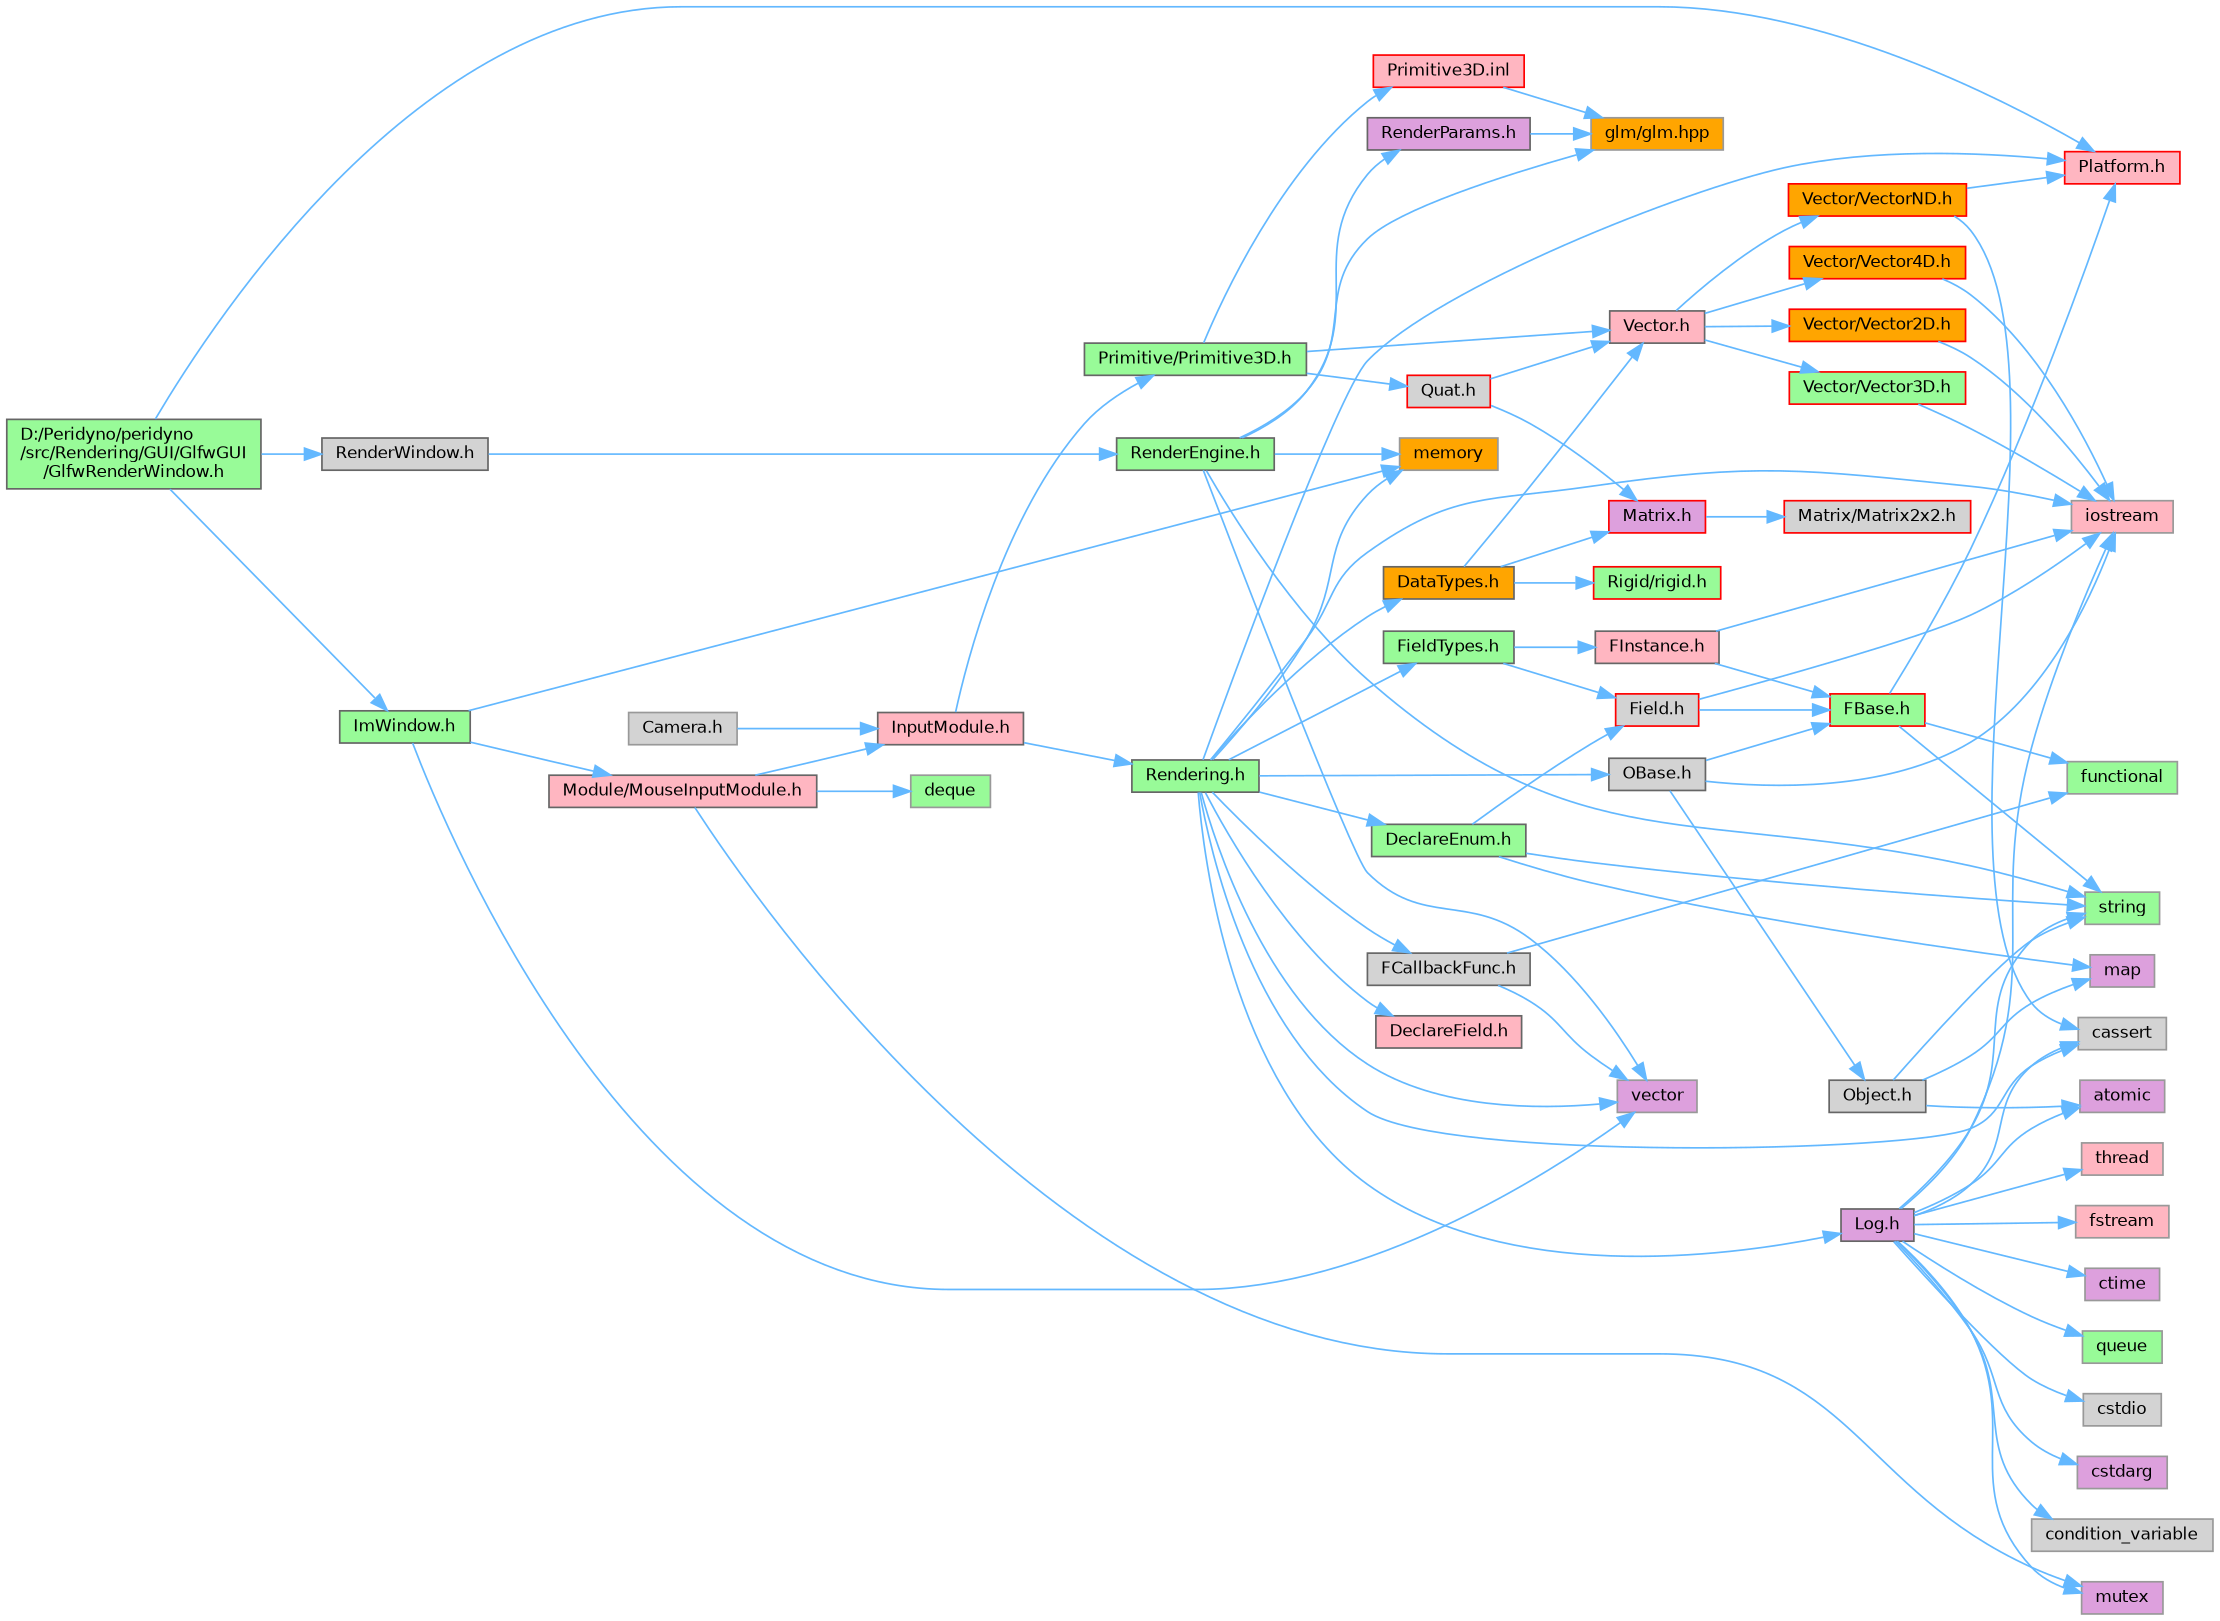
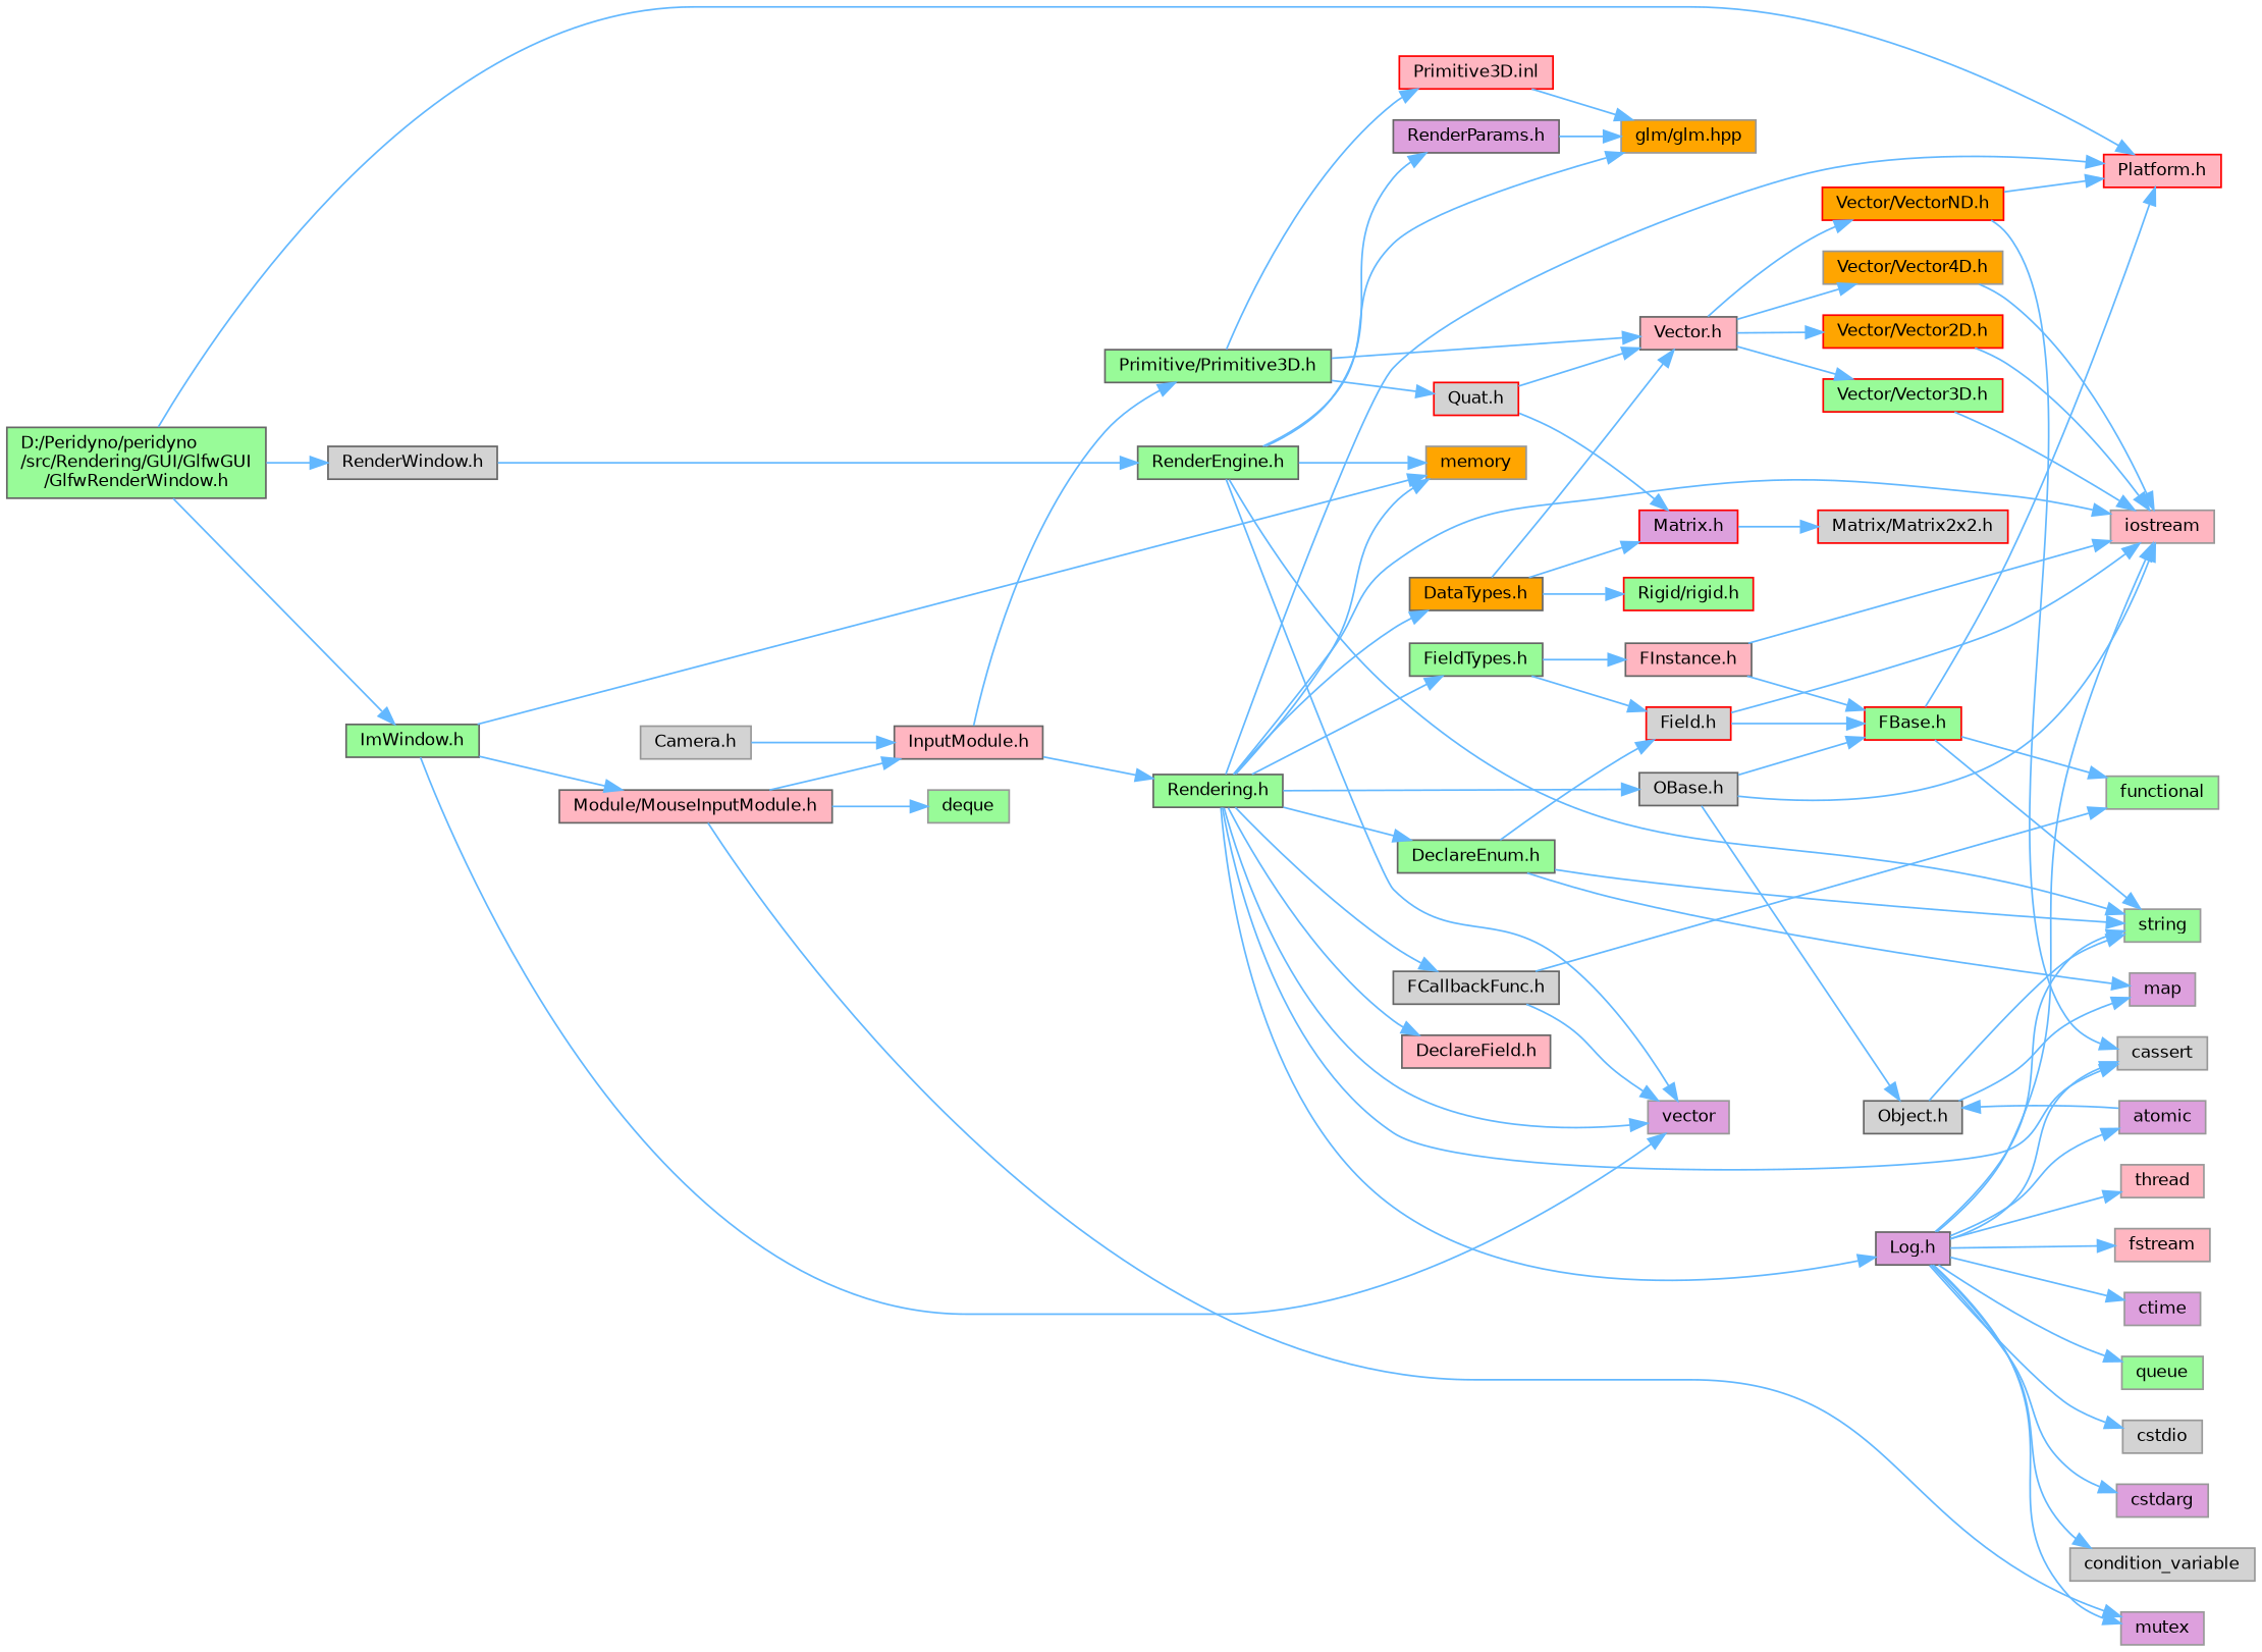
  digraph {
    rankdir=LR
    node [color=grey60 fillcolor=palegreen fontname=Helvetica fontsize=10 shape=box style=filled]
    edge [color=steelblue1 fontname=Helvetica fontsize=10 labelfontname=Helvetica labelfontsize=10 style=solid]
    n1 [color=gray40 fontcolor=black height=0.2 label="D:/Peridyno/peridyno\l/src/Rendering/GUI/GlfwGUI\l/GlfwRenderWindow.h" width=0.4]
    n2 [color=red fillcolor=lightpink height=0.2 label="Platform.h" width=0.4]
    n3 [color=grey40 height=0.2 label="ImWindow.h" width=0.4]
    n4 [color=grey40 fillcolor=lightgrey height=0.2 label="RenderWindow.h" width=0.4]
    n5 [fillcolor=plum height=0.2 label=vector width=0.4]
    n6 [fillcolor=orange height=0.2 label=memory width=0.4]
    n7 [color=grey40 fillcolor=lightpink height=0.2 label="Module/MouseInputModule.h" width=0.4]
    n8 [color=grey40 height=0.2 label="RenderEngine.h" width=0.4]
    n9 [color=grey40 fillcolor=lightpink height=0.2 label="InputModule.h" width=0.4]
    n10 [fillcolor=plum height=0.2 label=mutex width=0.4]
    n11 [height=0.2 label=deque width=0.4]
    n12 [color=grey40 height=0.2 label="Rendering.h" width=0.4]
    n13 [color=grey40 height=0.2 label="Primitive/Primitive3D.h" width=0.4]
    n14 [fillcolor=lightgrey height=0.2 label=cassert width=0.4]
    n15 [fillcolor=lightpink height=0.2 label=iostream width=0.4]
    n16 [color=grey40 fillcolor=lightgrey height=0.2 label="OBase.h" width=0.4]
    n17 [color=grey40 fillcolor=plum height=0.2 label="Log.h" width=0.4]
    n18 [color=grey40 fillcolor=orange height=0.2 label="DataTypes.h" width=0.4]
    n19 [color=grey40 height=0.2 label="DeclareEnum.h" width=0.4]
    n20 [color=grey40 fillcolor=lightpink height=0.2 label="DeclareField.h" width=0.4]
    n21 [color=grey40 fillcolor=lightgrey height=0.2 label="FCallbackFunc.h" width=0.4]
    n22 [color=grey40 height=0.2 label="FieldTypes.h" width=0.4]
    n23 [fillcolor=lightgrey height=0.2 label="Camera.h" width=0.4]
    n24 [color=grey40 fillcolor=lightpink height=0.2 label="Vector.h" width=0.4]
    n25 [color=red fillcolor=lightgrey height=0.2 label="Quat.h" width=0.4]
    n26 [color=red fillcolor=lightpink height=0.2 label="Primitive3D.inl" width=0.4]
    n27 [color=red height=0.2 label="FBase.h" width=0.4]
    n28 [color=grey40 fillcolor=lightgrey height=0.2 label="Object.h" width=0.4]
    n29 [height=0.2 label=string width=0.4]
    n30 [fillcolor=plum height=0.2 label=atomic width=0.4]
    n31 [fillcolor=lightpink height=0.2 label=thread width=0.4]
    n32 [fillcolor=lightpink height=0.2 label=fstream width=0.4]
    n33 [fillcolor=plum height=0.2 label=ctime width=0.4]
    n34 [height=0.2 label=queue width=0.4]
    n35 [fillcolor=lightgrey height=0.2 label=cstdio width=0.4]
    n36 [fillcolor=plum height=0.2 label=cstdarg width=0.4]
    n37 [fillcolor=lightgrey height=0.2 label=condition_variable width=0.4]
    n38 [color=red fillcolor=plum height=0.2 label="Matrix.h" width=0.4]
    n39 [color=red height=0.2 label="Rigid/rigid.h" width=0.4]
    n40 [fillcolor=plum height=0.2 label=map width=0.4]
    n41 [color=red fillcolor=lightgrey height=0.2 label="Field.h" width=0.4]
    n42 [height=0.2 label=functional width=0.4]
    n43 [color=grey40 fillcolor=lightpink height=0.2 label="FInstance.h" width=0.4]
    n44 [color=red fillcolor=orange height=0.2 label="Vector/Vector2D.h" width=0.4]
    n45 [color=red height=0.2 label="Vector/Vector3D.h" width=0.4]
-   n46 [color=red fillcolor=orange height=0.2 label="Vector/Vector4D.h" width=0.4]
+   n46 [fillcolor=orange height=0.2 label="Vector/Vector4D.h" width=0.4]
    n47 [color=red fillcolor=orange height=0.2 label="Vector/VectorND.h" width=0.4]
    n48 [color=red fillcolor=lightgrey height=0.2 label="Matrix/Matrix2x2.h" width=0.4]
    n49 [fillcolor=orange height=0.2 label="glm/glm.hpp" width=0.4]
    n50 [color=grey40 fillcolor=plum height=0.2 label="RenderParams.h" width=0.4]
    n1 -> n2
    n1 -> n3
    n1 -> n4
    n3 -> n5
    n3 -> n6
    n3 -> n7
    n4 -> n8
    n7 -> n9
    n7 -> n10
    n7 -> n11
    n8 -> n5
    n8 -> n6
    n8 -> n29
    n8 -> n49
    n8 -> n50
    n9 -> n12
    n9 -> n13
    n12 -> n2
    n12 -> n5
    n12 -> n6
    n12 -> n14
    n12 -> n15
    n12 -> n16
    n12 -> n17
    n12 -> n18
    n12 -> n19
    n12 -> n20
    n12 -> n21
    n12 -> n22
    n13 -> n24
    n13 -> n25
    n13 -> n26
    n16 -> n15
    n16 -> n27
    n16 -> n28
    n17 -> n10
    n17 -> n14
    n17 -> n15
    n17 -> n29
    n17 -> n30
    n17 -> n31
    n17 -> n32
    n17 -> n33
    n17 -> n34
    n17 -> n35
    n17 -> n36
    n17 -> n37
    n18 -> n24
    n18 -> n38
    n18 -> n39
    n19 -> n29
    n19 -> n40
    n19 -> n41
    n21 -> n5
    n21 -> n42
    n22 -> n41
    n22 -> n43
    n23 -> n9
    n24 -> n44
    n24 -> n45
    n24 -> n46
    n24 -> n47
    n25 -> n24
    n25 -> n38
    n26 -> n49
    n27 -> n2
    n27 -> n29
    n27 -> n42
    n28 -> n29
-   n28 -> n30
+   n30 -> n28
    n28 -> n40
    n38 -> n48
    n41 -> n15
    n41 -> n27
    n43 -> n15
    n43 -> n27
    n44 -> n15
    n45 -> n15
    n46 -> n15
    n47 -> n2
    n47 -> n14
    n50 -> n49
  }
